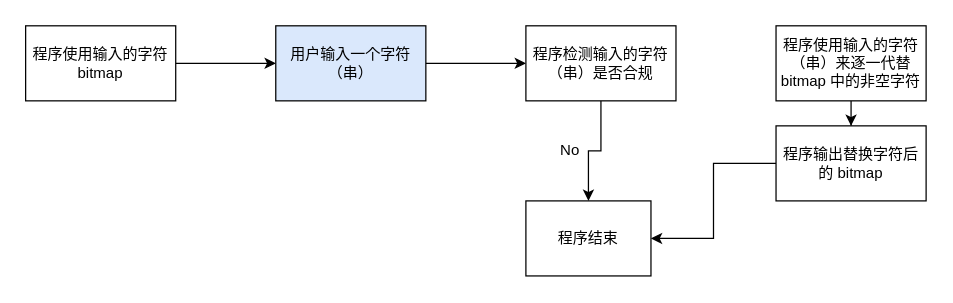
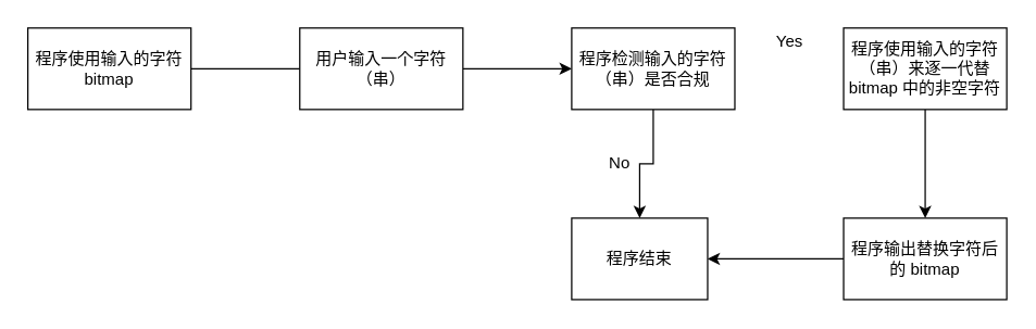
  <mxCell id="0" />
  <mxCell id="1" parent="0" />
- <mxCell id="2" value="" style="edgeStyle=orthogonalEdgeStyle;rounded=0;orthogonalLoop=1;jettySize=auto;html=1;" edge="1" parent="1" source="3" target="5"><mxGeometry relative="1" as="geometry" /></mxCell>
+ <mxCell id="2" value="" style="edgeStyle=orthogonalEdgeStyle;rounded=0;orthogonalLoop=1;jettySize=auto;html=1;endArrow=none;" edge="1" parent="1" source="3" target="5"><mxGeometry relative="1" as="geometry" /></mxCell>
  <mxCell id="3" value="程序使用输入的字符 bitmap" style="whiteSpace=wrap;html=1;" vertex="1" parent="1"><mxGeometry x="20" y="20" width="120" height="60" as="geometry" /></mxCell>
  <mxCell id="4" value="" style="edgeStyle=orthogonalEdgeStyle;rounded=0;orthogonalLoop=1;jettySize=auto;html=1;" edge="1" parent="1" source="5" target="7"><mxGeometry relative="1" as="geometry" /></mxCell>
- <mxCell id="5" value="用户输入一个字符（串）" style="whiteSpace=wrap;html=1;fillColor=#dae8fc;" vertex="1" parent="1"><mxGeometry x="220" y="20" width="120" height="60" as="geometry" /></mxCell>
+ <mxCell id="5" value="用户输入一个字符（串）" style="whiteSpace=wrap;html=1;" vertex="1" parent="1"><mxGeometry x="220" y="20" width="120" height="60" as="geometry" /></mxCell>
  <mxCell id="6" value="" style="edgeStyle=orthogonalEdgeStyle;rounded=0;orthogonalLoop=1;jettySize=auto;html=1;" edge="1" parent="1" source="7" target="11"><mxGeometry relative="1" as="geometry" /></mxCell>
  <mxCell id="7" value="程序检测输入的字符（串）是否合规" style="whiteSpace=wrap;html=1;" vertex="1" parent="1"><mxGeometry x="420" y="20" width="120" height="60" as="geometry" /></mxCell>
  <mxCell id="8" value="" style="edgeStyle=orthogonalEdgeStyle;rounded=0;orthogonalLoop=1;jettySize=auto;html=1;" edge="1" parent="1" source="9" target="14"><mxGeometry relative="1" as="geometry" /></mxCell>
  <mxCell id="9" value="程序使用输入的字符（串）来逐一代替 bitmap 中的非空字符" style="whiteSpace=wrap;html=1;" vertex="1" parent="1"><mxGeometry x="620" y="20" width="120" height="60" as="geometry" /></mxCell>
+ <mxCell id="10" value="Yes" style="text;html=1;align=center;verticalAlign=middle;resizable=0;points=[];autosize=1;strokeColor=none;fillColor=none;" vertex="1" parent="1"><mxGeometry x="565" y="20" width="30" height="20" as="geometry" /></mxCell>
  <mxCell id="11" value="程序结束" style="whiteSpace=wrap;html=1;" vertex="1" parent="1"><mxGeometry x="420" y="160" width="100" height="60" as="geometry" /></mxCell>
  <mxCell id="12" value="No" style="text;html=1;align=center;verticalAlign=middle;resizable=0;points=[];autosize=1;strokeColor=none;fillColor=none;" vertex="1" parent="1"><mxGeometry x="440" y="110" width="30" height="20" as="geometry" /></mxCell>
  <mxCell id="13" value="" style="edgeStyle=orthogonalEdgeStyle;rounded=0;orthogonalLoop=1;jettySize=auto;html=1;" edge="1" parent="1" source="14" target="11"><mxGeometry relative="1" as="geometry" /></mxCell>
- <mxCell id="14" value="程序输出替换字符后的 bitmap" style="whiteSpace=wrap;html=1;" vertex="1" parent="1"><mxGeometry x="620" y="100" width="120" height="60" as="geometry" /></mxCell>
+ <mxCell id="14" value="程序输出替换字符后的 bitmap" style="whiteSpace=wrap;html=1;" vertex="1" parent="1"><mxGeometry x="620" y="160" width="120" height="60" as="geometry" /></mxCell>
